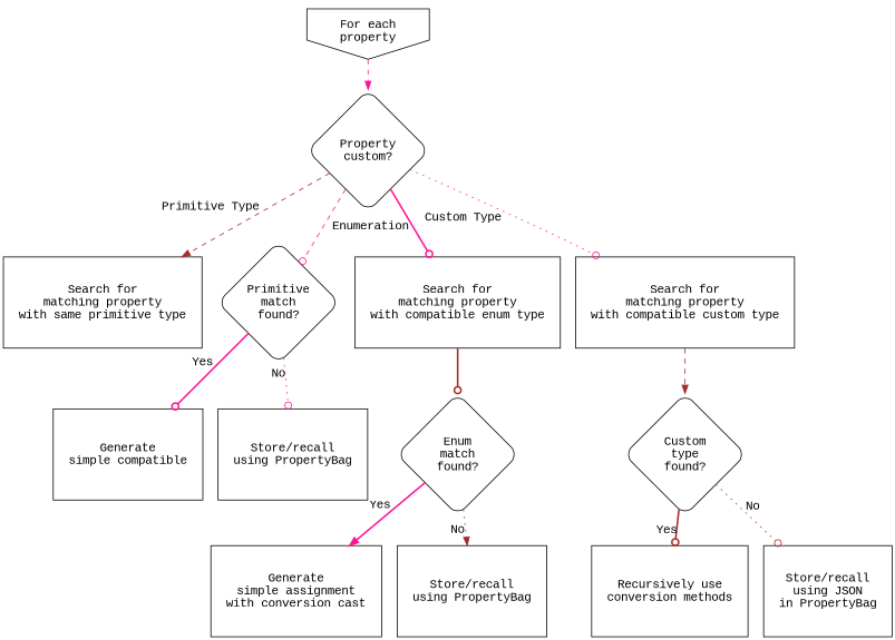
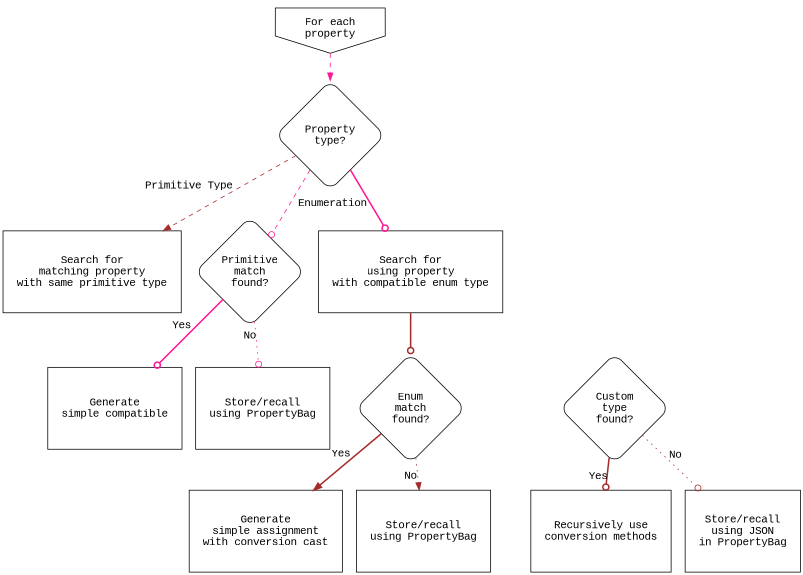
  digraph {
    compound=true
    fontname="Liberation Mono"
    rankdir=TD
    node [fontname="Liberation Mono" shape=box margin="0.25 0.25" regular=false]
    edge [arrowhead=odot color=deeppink fontname="Liberation Mono" style=bold]
    n1 [label="For each\nproperty" shape=invhouse margin="" regular=""]
-   n2 [fixedsize=true height=2 label="Property\ncustom?" margin="0.05 0.05" regular=true shape=diamond style=rounded width=2]
+   n2 [fixedsize=true height=2 label="Property\ntype?" margin="0.05 0.05" regular=true shape=diamond style=rounded width=2]
    n3 [height=1.5 label="Search for\nmatching property\nwith same primitive type"]
    n4 [fixedsize=true height=2 label="Primitive\nmatch\nfound?" margin="0.05 0.05" regular=true shape=diamond style=rounded width=2]
-   n5 [height=1.5 label="Search for\nmatching property\nwith compatible enum type"]
-   n6 [height=1.5 label="Search for\nmatching property\nwith compatible custom type"]
+   n5 [height=1.5 label="Search for\nusing property\nwith compatible enum type"]
    n7 [height=1.5 label="Generate\nsimple compatible"]
    n8 [height=1.5 label="Store/recall\nusing PropertyBag"]
    n9 [fixedsize=true height=2 label="Enum\nmatch\nfound?" margin="0.05 0.05" regular=true shape=diamond style=rounded width=2]
    n10 [height=1.5 label="Generate\nsimple assignment\nwith conversion cast"]
    n11 [height=1.5 label="Store/recall\nusing PropertyBag"]
    n12 [fixedsize=true height=2 label="Custom\ntype\nfound?" margin="0.05 0.05" regular=true shape=diamond style=rounded width=2]
    n13 [height=1.5 label="Recursively use\nconversion methods"]
    n14 [height=1.5 label="Store/recall\nusing JSON\nin PropertyBag"]
    n1 -> n2 [arrowhead=normal style=dashed]
    n2 -> n3 [arrowhead=normal color=brown style=dashed xlabel="Primitive Type"]
    n2 -> n4 [style=dashed]
    n2 -> n5 [xlabel=Enumeration]
-   n2 -> n6 [style=dotted xlabel="Custom Type"]
    n4 -> n7 [xlabel=Yes]
    n4 -> n8 [style=dotted xlabel=No]
    n5 -> n9 [color=brown]
-   n6 -> n12 [arrowhead=normal color=brown style=dashed]
-   n9 -> n10 [arrowhead=normal xlabel=Yes]
+   n9 -> n10 [arrowhead=normal color=brown xlabel=Yes]
    n9 -> n11 [arrowhead=normal color=brown style=dotted xlabel=No]
    n12 -> n13 [color=brown xlabel=Yes]
    n12 -> n14 [color=brown style=dotted xlabel=No]
  }
